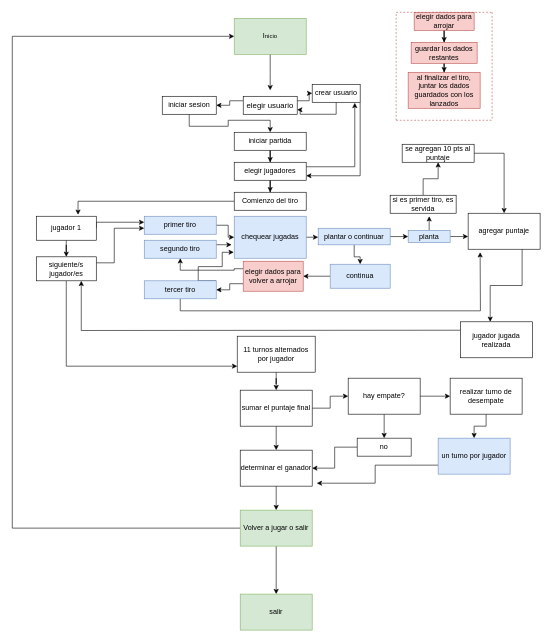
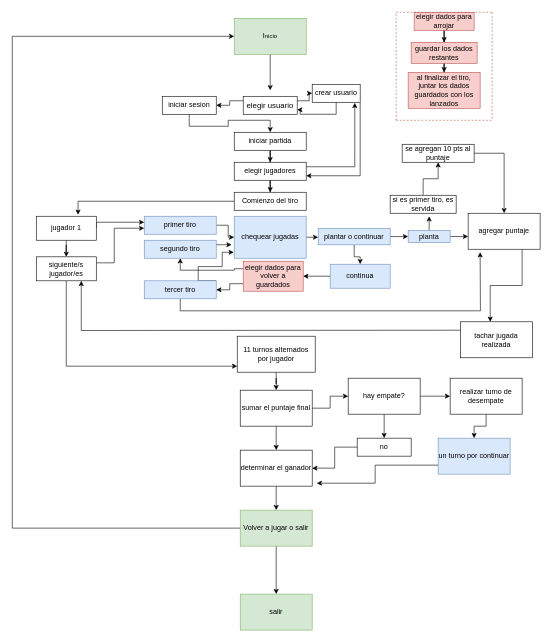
  <mxCell id="0" />
  <mxCell id="1" parent="0" />
  <mxCell id="2" style="edgeStyle=orthogonalEdgeStyle;rounded=0;orthogonalLoop=1;jettySize=auto;html=1;exitX=0.5;exitY=1;exitDx=0;exitDy=0;fontSize=13;" edge="1" parent="1" source="3"><mxGeometry relative="1" as="geometry"><mxPoint x="450" y="150" as="targetPoint" /></mxGeometry></mxCell>
  <mxCell id="3" value="I&lt;font size=&quot;1&quot;&gt;nicio&lt;/font&gt;" style="rounded=0;whiteSpace=wrap;html=1;fillColor=#d5e8d4;strokeColor=#82b366;" vertex="1" parent="1"><mxGeometry x="390" y="30" width="120" height="60" as="geometry" /></mxCell>
  <mxCell id="4" style="edgeStyle=orthogonalEdgeStyle;rounded=0;orthogonalLoop=1;jettySize=auto;html=1;exitX=1;exitY=0.25;exitDx=0;exitDy=0;fontSize=12;" edge="1" parent="1" source="6" target="9"><mxGeometry relative="1" as="geometry"><mxPoint x="560" y="110" as="targetPoint" /></mxGeometry></mxCell>
  <mxCell id="5" style="edgeStyle=orthogonalEdgeStyle;rounded=0;orthogonalLoop=1;jettySize=auto;html=1;exitX=0;exitY=0.25;exitDx=0;exitDy=0;fontSize=12;" edge="1" parent="1" source="6" target="11"><mxGeometry relative="1" as="geometry"><mxPoint x="330" y="140" as="targetPoint" /></mxGeometry></mxCell>
  <mxCell id="6" value="elegir usuario" style="rounded=0;whiteSpace=wrap;html=1;fontSize=13;" vertex="1" parent="1"><mxGeometry x="405" y="160" width="90" height="30" as="geometry" /></mxCell>
  <mxCell id="7" style="edgeStyle=orthogonalEdgeStyle;rounded=0;orthogonalLoop=1;jettySize=auto;html=1;exitX=0.5;exitY=1;exitDx=0;exitDy=0;entryX=1;entryY=0.75;entryDx=0;entryDy=0;fontSize=12;" edge="1" parent="1" source="9" target="6"><mxGeometry relative="1" as="geometry" /></mxCell>
  <mxCell id="8" style="edgeStyle=orthogonalEdgeStyle;rounded=0;orthogonalLoop=1;jettySize=auto;html=1;exitX=1;exitY=1;exitDx=0;exitDy=0;entryX=1;entryY=0.75;entryDx=0;entryDy=0;fontSize=12;" edge="1" parent="1" source="9" target="16"><mxGeometry relative="1" as="geometry" /></mxCell>
  <mxCell id="9" value="crear usuario" style="rounded=0;whiteSpace=wrap;html=1;fontSize=12;" vertex="1" parent="1"><mxGeometry x="520" y="140" width="80" height="30" as="geometry" /></mxCell>
  <mxCell id="10" style="edgeStyle=orthogonalEdgeStyle;rounded=0;orthogonalLoop=1;jettySize=auto;html=1;exitX=0.5;exitY=1;exitDx=0;exitDy=0;fontSize=12;" edge="1" parent="1" source="11" target="13"><mxGeometry relative="1" as="geometry" /></mxCell>
  <mxCell id="11" value="iniciar sesion" style="rounded=0;whiteSpace=wrap;html=1;fontSize=12;" vertex="1" parent="1"><mxGeometry x="270" y="160" width="90" height="30" as="geometry" /></mxCell>
  <mxCell id="12" style="edgeStyle=orthogonalEdgeStyle;rounded=0;orthogonalLoop=1;jettySize=auto;html=1;exitX=0.5;exitY=1;exitDx=0;exitDy=0;fontSize=12;" edge="1" parent="1" source="13" target="16"><mxGeometry relative="1" as="geometry"><mxPoint x="450" y="270" as="targetPoint" /></mxGeometry></mxCell>
  <mxCell id="13" value="iniciar partida" style="rounded=0;whiteSpace=wrap;html=1;fontSize=12;" vertex="1" parent="1"><mxGeometry x="390" y="220" width="120" height="30" as="geometry" /></mxCell>
  <mxCell id="14" style="edgeStyle=orthogonalEdgeStyle;rounded=0;orthogonalLoop=1;jettySize=auto;html=1;exitX=1;exitY=0.25;exitDx=0;exitDy=0;entryX=0.888;entryY=1.033;entryDx=0;entryDy=0;entryPerimeter=0;fontSize=12;" edge="1" parent="1" source="16" target="9"><mxGeometry relative="1" as="geometry" /></mxCell>
  <mxCell id="15" style="edgeStyle=orthogonalEdgeStyle;rounded=0;orthogonalLoop=1;jettySize=auto;html=1;exitX=0.5;exitY=1;exitDx=0;exitDy=0;fontSize=12;" edge="1" parent="1" source="16" target="18"><mxGeometry relative="1" as="geometry"><mxPoint x="450" y="320" as="targetPoint" /></mxGeometry></mxCell>
  <mxCell id="16" value="elegir jugadores" style="rounded=0;whiteSpace=wrap;html=1;fontSize=12;" vertex="1" parent="1"><mxGeometry x="390" y="270" width="120" height="30" as="geometry" /></mxCell>
  <mxCell id="17" style="edgeStyle=orthogonalEdgeStyle;rounded=0;orthogonalLoop=1;jettySize=auto;html=1;exitX=0;exitY=0.5;exitDx=0;exitDy=0;entryX=0.696;entryY=-0.062;entryDx=0;entryDy=0;fontSize=12;entryPerimeter=0;" edge="1" parent="1" source="18" target="45"><mxGeometry relative="1" as="geometry"><Array as="points"><mxPoint x="130" y="335" /></Array></mxGeometry></mxCell>
  <mxCell id="18" value="Comienzo del tiro" style="rounded=0;whiteSpace=wrap;html=1;fontSize=12;" vertex="1" parent="1"><mxGeometry x="390" y="320" width="120" height="30" as="geometry" /></mxCell>
  <mxCell id="19" value="" style="edgeStyle=orthogonalEdgeStyle;rounded=0;orthogonalLoop=1;jettySize=auto;html=1;fontSize=12;" edge="1" parent="1" source="20" target="22"><mxGeometry relative="1" as="geometry" /></mxCell>
  <mxCell id="20" value="primer tiro" style="rounded=0;whiteSpace=wrap;html=1;fontSize=12;fillColor=#dae8fc;strokeColor=#6c8ebf;" vertex="1" parent="1"><mxGeometry x="240" y="360" width="120" height="30" as="geometry" /></mxCell>
  <mxCell id="21" style="edgeStyle=orthogonalEdgeStyle;rounded=0;orthogonalLoop=1;jettySize=auto;html=1;exitX=1;exitY=0.5;exitDx=0;exitDy=0;fontSize=12;" edge="1" parent="1" source="22"><mxGeometry relative="1" as="geometry"><mxPoint x="530" y="394.977" as="targetPoint" /></mxGeometry></mxCell>
  <mxCell id="22" value="chequear jugadas" style="whiteSpace=wrap;html=1;rounded=0;fillColor=#dae8fc;strokeColor=#6c8ebf;" vertex="1" parent="1"><mxGeometry x="390" y="360" width="120" height="70" as="geometry" /></mxCell>
  <mxCell id="23" value="" style="edgeStyle=orthogonalEdgeStyle;rounded=0;orthogonalLoop=1;jettySize=auto;html=1;fontSize=12;" edge="1" parent="1" source="24" target="26"><mxGeometry relative="1" as="geometry" /></mxCell>
  <mxCell id="24" value="si es primer tiro, es servida" style="rounded=0;whiteSpace=wrap;html=1;fontSize=12;" vertex="1" parent="1"><mxGeometry x="650" y="325" width="110" height="30" as="geometry" /></mxCell>
  <mxCell id="25" style="edgeStyle=orthogonalEdgeStyle;rounded=0;orthogonalLoop=1;jettySize=auto;html=1;exitX=1;exitY=0.5;exitDx=0;exitDy=0;fontSize=12;" edge="1" parent="1" source="26" target="29"><mxGeometry relative="1" as="geometry" /></mxCell>
  <mxCell id="26" value="se agregan 10 pts al puntaje" style="rounded=0;whiteSpace=wrap;html=1;fontSize=12;" vertex="1" parent="1"><mxGeometry x="670" y="240" width="120" height="30" as="geometry" /></mxCell>
  <mxCell id="27" style="edgeStyle=orthogonalEdgeStyle;rounded=0;orthogonalLoop=1;jettySize=auto;html=1;fontSize=12;entryX=0.75;entryY=1;entryDx=0;entryDy=0;" edge="1" parent="1" target="48"><mxGeometry relative="1" as="geometry"><mxPoint x="140" y="480" as="targetPoint" /><mxPoint x="840" y="550" as="sourcePoint" /></mxGeometry></mxCell>
  <mxCell id="28" style="edgeStyle=orthogonalEdgeStyle;rounded=0;orthogonalLoop=1;jettySize=auto;html=1;exitX=0.75;exitY=1;exitDx=0;exitDy=0;entryX=0.415;entryY=0;entryDx=0;entryDy=0;entryPerimeter=0;fontSize=12;" edge="1" parent="1" source="29" target="63"><mxGeometry relative="1" as="geometry" /></mxCell>
  <mxCell id="29" value="agregar puntaje" style="whiteSpace=wrap;html=1;rounded=0;" vertex="1" parent="1"><mxGeometry x="780" y="355" width="120" height="60" as="geometry" /></mxCell>
  <mxCell id="30" style="edgeStyle=orthogonalEdgeStyle;rounded=0;orthogonalLoop=1;jettySize=auto;html=1;exitX=1;exitY=0.25;exitDx=0;exitDy=0;entryX=-0.037;entryY=0.692;entryDx=0;entryDy=0;entryPerimeter=0;fontSize=12;" edge="1" parent="1" source="31" target="22"><mxGeometry relative="1" as="geometry" /></mxCell>
  <mxCell id="31" value="segundo tiro" style="rounded=0;whiteSpace=wrap;html=1;fontSize=12;fillColor=#dae8fc;strokeColor=#6c8ebf;" vertex="1" parent="1"><mxGeometry x="240" y="400" width="120" height="30" as="geometry" /></mxCell>
  <mxCell id="32" style="edgeStyle=orthogonalEdgeStyle;rounded=0;orthogonalLoop=1;jettySize=auto;html=1;exitX=1;exitY=0;exitDx=0;exitDy=0;fontSize=12;entryX=-0.006;entryY=0.858;entryDx=0;entryDy=0;entryPerimeter=0;" edge="1" parent="1" source="34" target="22"><mxGeometry relative="1" as="geometry"><mxPoint x="380" y="420" as="targetPoint" /><Array as="points"><mxPoint x="330" y="468" /><mxPoint x="330" y="444" /><mxPoint x="370" y="444" /><mxPoint x="370" y="420" /></Array></mxGeometry></mxCell>
  <mxCell id="33" style="edgeStyle=orthogonalEdgeStyle;rounded=0;orthogonalLoop=1;jettySize=auto;html=1;exitX=0.5;exitY=1;exitDx=0;exitDy=0;fontSize=12;" edge="1" parent="1" source="34"><mxGeometry relative="1" as="geometry"><mxPoint x="800" y="420" as="targetPoint" /></mxGeometry></mxCell>
  <mxCell id="34" value="tercer tiro" style="rounded=0;whiteSpace=wrap;html=1;fontSize=12;fillColor=#dae8fc;strokeColor=#6c8ebf;" vertex="1" parent="1"><mxGeometry x="240" y="467.67" width="120" height="30" as="geometry" /></mxCell>
  <mxCell id="35" value="" style="edgeStyle=orthogonalEdgeStyle;rounded=0;orthogonalLoop=1;jettySize=auto;html=1;fontSize=12;" edge="1" parent="1" source="37" target="40"><mxGeometry relative="1" as="geometry" /></mxCell>
  <mxCell id="36" value="" style="edgeStyle=orthogonalEdgeStyle;rounded=0;orthogonalLoop=1;jettySize=auto;html=1;fontSize=12;" edge="1" parent="1" source="37" target="42"><mxGeometry relative="1" as="geometry" /></mxCell>
  <mxCell id="37" value="plantar o continuar" style="rounded=0;whiteSpace=wrap;html=1;fontSize=12;fillColor=#dae8fc;strokeColor=#6c8ebf;" vertex="1" parent="1"><mxGeometry x="530" y="380" width="120" height="27.67" as="geometry" /></mxCell>
  <mxCell id="38" style="edgeStyle=orthogonalEdgeStyle;rounded=0;orthogonalLoop=1;jettySize=auto;html=1;exitX=0.5;exitY=0;exitDx=0;exitDy=0;fontSize=12;" edge="1" parent="1" source="40"><mxGeometry relative="1" as="geometry"><mxPoint x="715.069" y="360" as="targetPoint" /></mxGeometry></mxCell>
  <mxCell id="39" style="edgeStyle=orthogonalEdgeStyle;rounded=0;orthogonalLoop=1;jettySize=auto;html=1;exitX=1;exitY=0.5;exitDx=0;exitDy=0;fontSize=12;" edge="1" parent="1" source="40"><mxGeometry relative="1" as="geometry"><mxPoint x="780" y="393.966" as="targetPoint" /></mxGeometry></mxCell>
  <mxCell id="40" value="planta" style="rounded=0;whiteSpace=wrap;html=1;fontSize=12;fillColor=#dae8fc;strokeColor=#6c8ebf;" vertex="1" parent="1"><mxGeometry x="680" y="383.84" width="70" height="20" as="geometry" /></mxCell>
  <mxCell id="41" value="" style="edgeStyle=orthogonalEdgeStyle;rounded=0;orthogonalLoop=1;jettySize=auto;html=1;fontSize=12;" edge="1" parent="1" source="42" target="53"><mxGeometry relative="1" as="geometry" /></mxCell>
  <mxCell id="42" value="continua" style="rounded=0;whiteSpace=wrap;html=1;fontSize=12;fillColor=#dae8fc;strokeColor=#6c8ebf;" vertex="1" parent="1"><mxGeometry x="550" y="440" width="100" height="40" as="geometry" /></mxCell>
  <mxCell id="43" style="edgeStyle=orthogonalEdgeStyle;rounded=0;orthogonalLoop=1;jettySize=auto;html=1;exitX=1;exitY=0.5;exitDx=0;exitDy=0;fontSize=12;" edge="1" parent="1" source="45"><mxGeometry relative="1" as="geometry"><mxPoint x="240" y="370" as="targetPoint" /><Array as="points"><mxPoint x="160" y="370" /></Array></mxGeometry></mxCell>
  <mxCell id="44" value="" style="edgeStyle=orthogonalEdgeStyle;rounded=0;orthogonalLoop=1;jettySize=auto;html=1;fontSize=12;" edge="1" parent="1" source="45" target="48"><mxGeometry relative="1" as="geometry" /></mxCell>
  <mxCell id="45" value="jugador 1" style="rounded=0;whiteSpace=wrap;html=1;fontSize=12;" vertex="1" parent="1"><mxGeometry y="360" width="100" height="40" as="geometry" x="60" /></mxCell>
  <mxCell id="46" style="edgeStyle=orthogonalEdgeStyle;rounded=0;orthogonalLoop=1;jettySize=auto;html=1;exitX=1;exitY=0.25;exitDx=0;exitDy=0;fontSize=12;" edge="1" parent="1" source="48" target="20"><mxGeometry relative="1" as="geometry"><mxPoint x="230" y="370" as="targetPoint" /><Array as="points"><mxPoint x="190" y="438" /><mxPoint x="190" y="380" /></Array></mxGeometry></mxCell>
  <mxCell id="47" style="edgeStyle=orthogonalEdgeStyle;rounded=0;orthogonalLoop=1;jettySize=auto;html=1;exitX=0.5;exitY=1;exitDx=0;exitDy=0;fontSize=12;" edge="1" parent="1" source="48" target="50"><mxGeometry relative="1" as="geometry"><mxPoint x="109.783" y="580" as="targetPoint" /><Array as="points"><mxPoint x="110" y="610" /></Array></mxGeometry></mxCell>
  <mxCell id="48" value="siguiente/s jugador/es" style="rounded=0;whiteSpace=wrap;html=1;fontSize=12;" vertex="1" parent="1"><mxGeometry y="427.67" width="100" height="40" as="geometry" x="60" /></mxCell>
  <mxCell id="49" value="" style="edgeStyle=orthogonalEdgeStyle;rounded=0;orthogonalLoop=1;jettySize=auto;html=1;fontSize=12;" edge="1" parent="1" source="50" target="66"><mxGeometry relative="1" as="geometry" /></mxCell>
  <mxCell id="50" value="11 turnos alternados por jugador" style="rounded=0;whiteSpace=wrap;html=1;fontSize=12;" vertex="1" parent="1"><mxGeometry x="395" y="560" width="130" height="60" as="geometry" /></mxCell>
  <mxCell id="51" style="edgeStyle=orthogonalEdgeStyle;rounded=0;orthogonalLoop=1;jettySize=auto;html=1;exitX=0;exitY=0.25;exitDx=0;exitDy=0;fontSize=12;entryX=0.5;entryY=1;entryDx=0;entryDy=0;" edge="1" parent="1" source="53" target="31"><mxGeometry relative="1" as="geometry"><mxPoint x="290" y="448" as="targetPoint" /><Array as="points"><mxPoint x="390" y="448" /><mxPoint x="390" y="450" /><mxPoint x="300" y="450" /></Array></mxGeometry></mxCell>
  <mxCell id="52" style="edgeStyle=orthogonalEdgeStyle;rounded=0;orthogonalLoop=1;jettySize=auto;html=1;exitX=0;exitY=0.75;exitDx=0;exitDy=0;entryX=1;entryY=0.5;entryDx=0;entryDy=0;fontSize=12;" edge="1" parent="1" source="53" target="34"><mxGeometry relative="1" as="geometry" /></mxCell>
- <mxCell id="53" value="elegir dados para volver a arrojar" style="rounded=0;whiteSpace=wrap;html=1;fontSize=12;fillColor=#f8cecc;strokeColor=#b85450;" vertex="1" parent="1"><mxGeometry x="405" y="435" width="100" height="50" as="geometry" /></mxCell>
+ <mxCell id="53" value="elegir dados para volver a guardados" style="rounded=0;whiteSpace=wrap;html=1;fontSize=12;fillColor=#f8cecc;strokeColor=#b85450;" vertex="1" parent="1"><mxGeometry x="405" y="435" width="100" height="50" as="geometry" /></mxCell>
  <mxCell id="54" value="" style="edgeStyle=orthogonalEdgeStyle;rounded=0;orthogonalLoop=1;jettySize=auto;html=1;fontSize=12;" edge="1" parent="1" source="55" target="57"><mxGeometry relative="1" as="geometry" /></mxCell>
  <mxCell id="55" value="elegir dados para arrojar" style="rounded=0;whiteSpace=wrap;html=1;fontSize=12;fillColor=#f8cecc;strokeColor=#b85450;" vertex="1" parent="1"><mxGeometry x="690" y="20" width="100" height="30" as="geometry" /></mxCell>
  <mxCell id="56" value="" style="edgeStyle=orthogonalEdgeStyle;rounded=0;orthogonalLoop=1;jettySize=auto;html=1;fontSize=12;" edge="1" parent="1" source="57" target="58"><mxGeometry relative="1" as="geometry" /></mxCell>
  <mxCell id="57" value="guardar los dados restantes" style="whiteSpace=wrap;html=1;rounded=0;fillColor=#f8cecc;strokeColor=#b85450;" vertex="1" parent="1"><mxGeometry x="685" y="70" width="110" height="35" as="geometry" /></mxCell>
  <mxCell id="58" value="al finalizar el tiro, juntar los dados guardados con los lanzados" style="whiteSpace=wrap;html=1;rounded=0;fillColor=#f8cecc;strokeColor=#b85450;" vertex="1" parent="1"><mxGeometry x="680" y="120" width="120" height="60" as="geometry" /></mxCell>
  <mxCell id="59" value="" style="endArrow=none;dashed=1;html=1;rounded=0;fontSize=12;fillColor=#f8cecc;strokeColor=#b85450;" edge="1" parent="1"><mxGeometry width="50" height="50" relative="1" as="geometry"><mxPoint x="660" y="200" as="sourcePoint" /><mxPoint x="660" y="20" as="targetPoint" /></mxGeometry></mxCell>
  <mxCell id="60" value="" style="endArrow=none;dashed=1;html=1;rounded=0;fontSize=12;fillColor=#f8cecc;strokeColor=#b85450;" edge="1" parent="1"><mxGeometry width="50" height="50" relative="1" as="geometry"><mxPoint x="660" y="200" as="sourcePoint" /><mxPoint x="820" y="200" as="targetPoint" /></mxGeometry></mxCell>
  <mxCell id="61" value="" style="endArrow=none;dashed=1;html=1;rounded=0;fontSize=12;fillColor=#f8cecc;strokeColor=#b85450;" edge="1" parent="1"><mxGeometry width="50" height="50" relative="1" as="geometry"><mxPoint x="820" y="20" as="sourcePoint" /><mxPoint x="820" y="200" as="targetPoint" /></mxGeometry></mxCell>
  <mxCell id="62" value="" style="endArrow=none;dashed=1;html=1;rounded=0;fontSize=12;fillColor=#f8cecc;strokeColor=#b85450;" edge="1" parent="1"><mxGeometry width="50" height="50" relative="1" as="geometry"><mxPoint x="660" y="20" as="sourcePoint" /><mxPoint x="820" y="20" as="targetPoint" /></mxGeometry></mxCell>
- <mxCell id="63" value="jugador jugada realizada" style="rounded=0;whiteSpace=wrap;html=1;fontSize=12;" vertex="1" parent="1"><mxGeometry x="767" y="536" width="120" height="60" as="geometry" /></mxCell>
+ <mxCell id="63" value="tachar jugada realizada" style="rounded=0;whiteSpace=wrap;html=1;fontSize=12;" vertex="1" parent="1"><mxGeometry x="767" y="536" width="120" height="60" as="geometry" /></mxCell>
  <mxCell id="64" value="" style="edgeStyle=orthogonalEdgeStyle;rounded=0;orthogonalLoop=1;jettySize=auto;html=1;fontSize=12;" edge="1" parent="1" source="66" target="68"><mxGeometry relative="1" as="geometry" /></mxCell>
  <mxCell id="65" value="" style="edgeStyle=orthogonalEdgeStyle;rounded=0;orthogonalLoop=1;jettySize=auto;html=1;fontSize=12;" edge="1" parent="1" source="66" target="71"><mxGeometry relative="1" as="geometry" /></mxCell>
  <mxCell id="66" value="sumar el puntaje final" style="whiteSpace=wrap;html=1;rounded=0;" vertex="1" parent="1"><mxGeometry x="400" y="650" width="120" height="60" as="geometry" /></mxCell>
  <mxCell id="67" value="" style="edgeStyle=orthogonalEdgeStyle;rounded=0;orthogonalLoop=1;jettySize=auto;html=1;fontSize=12;" edge="1" parent="1" source="68" target="80"><mxGeometry relative="1" as="geometry" /></mxCell>
  <mxCell id="68" value="determinar el ganador" style="whiteSpace=wrap;html=1;rounded=0;" vertex="1" parent="1"><mxGeometry x="400" y="750" width="120" height="60" as="geometry" /></mxCell>
  <mxCell id="69" value="" style="edgeStyle=orthogonalEdgeStyle;rounded=0;orthogonalLoop=1;jettySize=auto;html=1;fontSize=12;" edge="1" parent="1" source="71" target="73"><mxGeometry relative="1" as="geometry" /></mxCell>
  <mxCell id="70" value="" style="edgeStyle=orthogonalEdgeStyle;rounded=0;orthogonalLoop=1;jettySize=auto;html=1;fontSize=12;" edge="1" parent="1" source="71" target="75"><mxGeometry relative="1" as="geometry" /></mxCell>
  <mxCell id="71" value="hay empate?" style="whiteSpace=wrap;html=1;rounded=0;" vertex="1" parent="1"><mxGeometry x="580" y="630" width="120" height="60" as="geometry" /></mxCell>
  <mxCell id="72" value="" style="edgeStyle=orthogonalEdgeStyle;rounded=0;orthogonalLoop=1;jettySize=auto;html=1;fontSize=12;" edge="1" parent="1" source="73" target="68"><mxGeometry relative="1" as="geometry" /></mxCell>
  <mxCell id="73" value="no" style="whiteSpace=wrap;html=1;rounded=0;" vertex="1" parent="1"><mxGeometry x="595" y="730" width="90" height="30" as="geometry" /></mxCell>
  <mxCell id="74" value="" style="edgeStyle=orthogonalEdgeStyle;rounded=0;orthogonalLoop=1;jettySize=auto;html=1;fontSize=12;" edge="1" parent="1" source="75" target="77"><mxGeometry relative="1" as="geometry" /></mxCell>
  <mxCell id="75" value="realizar turno de desempate" style="whiteSpace=wrap;html=1;rounded=0;" vertex="1" parent="1"><mxGeometry x="750" y="630" width="120" height="60" as="geometry" /></mxCell>
  <mxCell id="76" style="edgeStyle=orthogonalEdgeStyle;rounded=0;orthogonalLoop=1;jettySize=auto;html=1;exitX=0;exitY=0.75;exitDx=0;exitDy=0;entryX=1.064;entryY=0.918;entryDx=0;entryDy=0;entryPerimeter=0;fontSize=12;" edge="1" parent="1" source="77" target="68"><mxGeometry relative="1" as="geometry" /></mxCell>
- <mxCell id="77" value="un turno por jugador" style="whiteSpace=wrap;html=1;rounded=0;fontSize=12;fillColor=#dae8fc;strokeColor=#6c8ebf;" vertex="1" parent="1"><mxGeometry x="730" y="730" width="120" height="60" as="geometry" /></mxCell>
+ <mxCell id="77" value="un turno por continuar" style="whiteSpace=wrap;html=1;rounded=0;fontSize=12;fillColor=#dae8fc;strokeColor=#6c8ebf;" vertex="1" parent="1"><mxGeometry x="730" y="730" width="120" height="60" as="geometry" /></mxCell>
  <mxCell id="78" value="" style="edgeStyle=orthogonalEdgeStyle;rounded=0;orthogonalLoop=1;jettySize=auto;html=1;fontSize=12;" edge="1" parent="1" source="80" target="81"><mxGeometry relative="1" as="geometry" /></mxCell>
  <mxCell id="79" style="edgeStyle=orthogonalEdgeStyle;rounded=0;orthogonalLoop=1;jettySize=auto;html=1;exitX=0;exitY=0.5;exitDx=0;exitDy=0;fontSize=12;entryX=0;entryY=0.5;entryDx=0;entryDy=0;" edge="1" parent="1" source="80" target="3"><mxGeometry relative="1" as="geometry"><mxPoint x="0" y="50" as="targetPoint" /><Array as="points"><mxPoint x="20" y="880" /><mxPoint x="20" y="60" /></Array></mxGeometry></mxCell>
  <mxCell id="80" value="Volver a jugar o salir" style="whiteSpace=wrap;html=1;rounded=0;fillColor=#d5e8d4;strokeColor=#82b366;" vertex="1" parent="1"><mxGeometry x="400" y="850" width="120" height="60" as="geometry" /></mxCell>
  <mxCell id="81" value="salir" style="whiteSpace=wrap;html=1;rounded=0;fillColor=#d5e8d4;strokeColor=#82b366;" vertex="1" parent="1"><mxGeometry x="400" y="990" width="120" height="60" as="geometry" /></mxCell>
